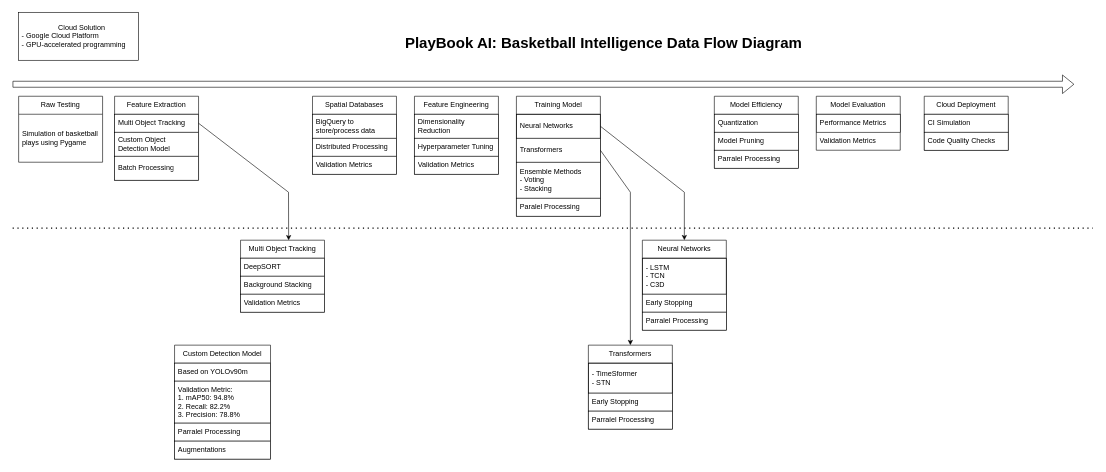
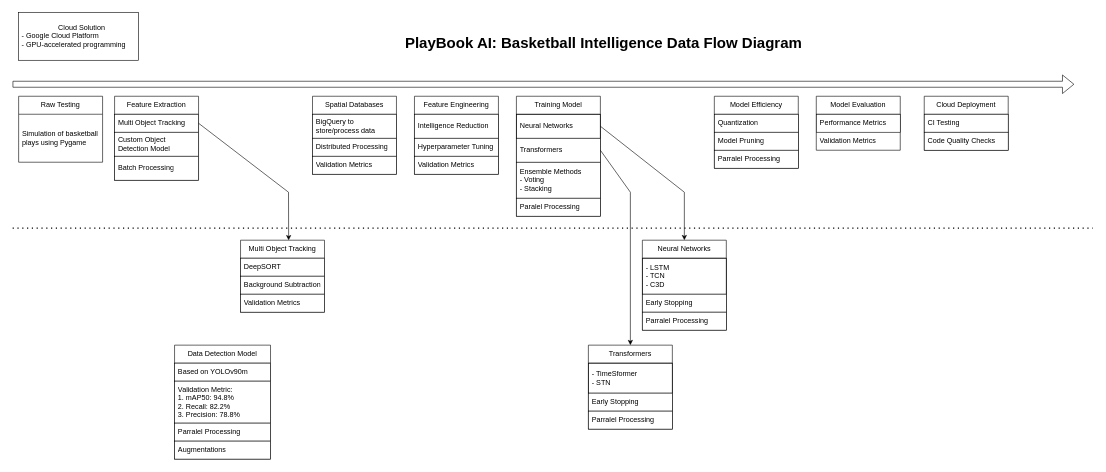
  <mxCell id="0" />
  <mxCell id="1" parent="0" />
  <mxCell id="2" value="Raw Testing" style="swimlane;fontStyle=0;childLayout=stackLayout;horizontal=1;startSize=30;horizontalStack=0;resizeParent=1;resizeParentMax=0;resizeLast=0;collapsible=1;marginBottom=0;whiteSpace=wrap;html=1;" parent="1" vertex="1"><mxGeometry x="30" y="160" width="140" height="110" as="geometry" /></mxCell>
  <mxCell id="3" value="Simulation of basketball plays using Pygame" style="text;strokeColor=none;fillColor=none;align=left;verticalAlign=middle;spacingLeft=4;spacingRight=4;overflow=hidden;points=[[0,0.5],[1,0.5]];portConstraint=eastwest;rotatable=0;whiteSpace=wrap;html=1;" parent="2" vertex="1"><mxGeometry y="30" width="140" height="80" as="geometry" /></mxCell>
  <mxCell id="4" value="Feature Extraction" style="swimlane;fontStyle=0;childLayout=stackLayout;horizontal=1;startSize=30;horizontalStack=0;resizeParent=1;resizeParentMax=0;resizeLast=0;collapsible=1;marginBottom=0;whiteSpace=wrap;html=1;" parent="1" vertex="1"><mxGeometry x="190" y="160" width="140" height="140" as="geometry" /></mxCell>
  <mxCell id="5" value="Multi Object Tracking" style="text;strokeColor=default;fillColor=default;align=left;verticalAlign=middle;spacingLeft=4;spacingRight=4;overflow=hidden;points=[[0,0.5],[1,0.5]];portConstraint=eastwest;rotatable=0;whiteSpace=wrap;html=1;" parent="4" vertex="1"><mxGeometry y="30" width="140" height="30" as="geometry" /></mxCell>
  <mxCell id="6" value="Custom Object Detection Model" style="text;strokeColor=default;fillColor=default;align=left;verticalAlign=middle;spacingLeft=4;spacingRight=4;overflow=hidden;points=[[0,0.5],[1,0.5]];portConstraint=eastwest;rotatable=0;whiteSpace=wrap;html=1;" parent="4" vertex="1"><mxGeometry y="60" width="140" height="40" as="geometry" /></mxCell>
  <mxCell id="7" value="Batch Processing" style="text;strokeColor=default;fillColor=default;align=left;verticalAlign=middle;spacingLeft=4;spacingRight=4;overflow=hidden;points=[[0,0.5],[1,0.5]];portConstraint=eastwest;rotatable=0;whiteSpace=wrap;html=1;" parent="4" vertex="1"><mxGeometry y="100" width="140" height="40" as="geometry" /></mxCell>
- <mxCell id="8" value="Custom Detection Model" style="swimlane;fontStyle=0;childLayout=stackLayout;horizontal=1;startSize=30;horizontalStack=0;resizeParent=1;resizeParentMax=0;resizeLast=0;collapsible=1;marginBottom=0;whiteSpace=wrap;html=1;" parent="1" vertex="1"><mxGeometry x="290" y="575" width="160" height="190" as="geometry" /></mxCell>
+ <mxCell id="8" value="Data Detection Model" style="swimlane;fontStyle=0;childLayout=stackLayout;horizontal=1;startSize=30;horizontalStack=0;resizeParent=1;resizeParentMax=0;resizeLast=0;collapsible=1;marginBottom=0;whiteSpace=wrap;html=1;" parent="1" vertex="1"><mxGeometry x="290" y="575" width="160" height="190" as="geometry" /></mxCell>
  <mxCell id="9" value="Based on YOLOv90m" style="text;strokeColor=default;fillColor=default;align=left;verticalAlign=middle;spacingLeft=4;spacingRight=4;overflow=hidden;points=[[0,0.5],[1,0.5]];portConstraint=eastwest;rotatable=0;whiteSpace=wrap;html=1;" parent="8" vertex="1"><mxGeometry y="30" width="160" height="30" as="geometry" /></mxCell>
  <mxCell id="10" value="Validation Metric: &amp;nbsp; &amp;nbsp; &amp;nbsp; &amp;nbsp; &amp;nbsp; &amp;nbsp; &amp;nbsp; 1. mAP50: 94.8%&lt;div&gt;2. Recall: 82.2%&lt;/div&gt;&lt;div&gt;3. Precision: 78.8%&lt;/div&gt;" style="text;strokeColor=default;fillColor=default;align=left;verticalAlign=middle;spacingLeft=4;spacingRight=4;overflow=hidden;points=[[0,0.5],[1,0.5]];portConstraint=eastwest;rotatable=0;whiteSpace=wrap;html=1;" parent="8" vertex="1"><mxGeometry y="60" width="160" height="70" as="geometry" /></mxCell>
  <mxCell id="11" value="Parralel Processing" style="text;strokeColor=default;fillColor=default;align=left;verticalAlign=middle;spacingLeft=4;spacingRight=4;overflow=hidden;points=[[0,0.5],[1,0.5]];portConstraint=eastwest;rotatable=0;whiteSpace=wrap;html=1;" parent="8" vertex="1"><mxGeometry y="130" width="160" height="30" as="geometry" /></mxCell>
  <mxCell id="12" value="Augmentations" style="text;strokeColor=default;fillColor=default;align=left;verticalAlign=middle;spacingLeft=4;spacingRight=4;overflow=hidden;points=[[0,0.5],[1,0.5]];portConstraint=eastwest;rotatable=0;whiteSpace=wrap;html=1;" parent="8" vertex="1"><mxGeometry y="160" width="160" height="30" as="geometry" /></mxCell>
  <mxCell id="13" value="Multi Object Tracking" style="swimlane;fontStyle=0;childLayout=stackLayout;horizontal=1;startSize=30;horizontalStack=0;resizeParent=1;resizeParentMax=0;resizeLast=0;collapsible=1;marginBottom=0;whiteSpace=wrap;html=1;" parent="1" vertex="1"><mxGeometry x="400" y="400" width="140" height="120" as="geometry" /></mxCell>
  <mxCell id="14" value="DeepSORT" style="text;strokeColor=default;fillColor=default;align=left;verticalAlign=middle;spacingLeft=4;spacingRight=4;overflow=hidden;points=[[0,0.5],[1,0.5]];portConstraint=eastwest;rotatable=0;whiteSpace=wrap;html=1;" parent="13" vertex="1"><mxGeometry y="30" width="140" height="30" as="geometry" /></mxCell>
- <mxCell id="15" value="Background Stacking" style="text;strokeColor=default;fillColor=default;align=left;verticalAlign=middle;spacingLeft=4;spacingRight=4;overflow=hidden;points=[[0,0.5],[1,0.5]];portConstraint=eastwest;rotatable=0;whiteSpace=wrap;html=1;" parent="13" vertex="1"><mxGeometry y="60" width="140" height="30" as="geometry" /></mxCell>
+ <mxCell id="15" value="Background Subtraction" style="text;strokeColor=default;fillColor=default;align=left;verticalAlign=middle;spacingLeft=4;spacingRight=4;overflow=hidden;points=[[0,0.5],[1,0.5]];portConstraint=eastwest;rotatable=0;whiteSpace=wrap;html=1;" parent="13" vertex="1"><mxGeometry y="60" width="140" height="30" as="geometry" /></mxCell>
  <mxCell id="16" value="Validation Metrics" style="text;strokeColor=default;fillColor=default;align=left;verticalAlign=middle;spacingLeft=4;spacingRight=4;overflow=hidden;points=[[0,0.5],[1,0.5]];portConstraint=eastwest;rotatable=0;whiteSpace=wrap;html=1;" vertex="1" parent="13"><mxGeometry y="90" width="140" height="30" as="geometry" /></mxCell>
  <mxCell id="17" value="Spatial Databases" style="swimlane;fontStyle=0;childLayout=stackLayout;horizontal=1;startSize=30;horizontalStack=0;resizeParent=1;resizeParentMax=0;resizeLast=0;collapsible=1;marginBottom=0;whiteSpace=wrap;html=1;" parent="1" vertex="1"><mxGeometry x="520" y="160" width="140" height="130" as="geometry" /></mxCell>
  <mxCell id="18" value="BigQuery to store/process data&amp;nbsp;" style="text;strokeColor=default;fillColor=default;align=left;verticalAlign=middle;spacingLeft=4;spacingRight=4;overflow=hidden;points=[[0,0.5],[1,0.5]];portConstraint=eastwest;rotatable=0;whiteSpace=wrap;html=1;" parent="17" vertex="1"><mxGeometry y="30" width="140" height="40" as="geometry" /></mxCell>
  <mxCell id="19" value="Distributed Processing" style="text;strokeColor=default;fillColor=default;align=left;verticalAlign=middle;spacingLeft=4;spacingRight=4;overflow=hidden;points=[[0,0.5],[1,0.5]];portConstraint=eastwest;rotatable=0;whiteSpace=wrap;html=1;" parent="17" vertex="1"><mxGeometry y="70" width="140" height="30" as="geometry" /></mxCell>
  <mxCell id="20" value="Validation Metrics" style="text;strokeColor=default;fillColor=default;align=left;verticalAlign=middle;spacingLeft=4;spacingRight=4;overflow=hidden;points=[[0,0.5],[1,0.5]];portConstraint=eastwest;rotatable=0;whiteSpace=wrap;html=1;" vertex="1" parent="17"><mxGeometry y="100" width="140" height="30" as="geometry" /></mxCell>
  <mxCell id="21" value="&lt;div&gt;Training Model&lt;/div&gt;" style="swimlane;fontStyle=0;childLayout=stackLayout;horizontal=1;startSize=30;horizontalStack=0;resizeParent=1;resizeParentMax=0;resizeLast=0;collapsible=1;marginBottom=0;whiteSpace=wrap;html=1;" parent="1" vertex="1"><mxGeometry x="860" y="160" width="140" height="200" as="geometry" /></mxCell>
  <mxCell id="22" value="Neural Networks" style="text;strokeColor=default;fillColor=none;align=left;verticalAlign=middle;spacingLeft=4;spacingRight=4;overflow=hidden;points=[[0,0.5],[1,0.5]];portConstraint=eastwest;rotatable=0;whiteSpace=wrap;html=1;" parent="21" vertex="1"><mxGeometry y="30" width="140" height="40" as="geometry" /></mxCell>
  <mxCell id="23" value="Transformers" style="text;strokeColor=default;fillColor=default;align=left;verticalAlign=middle;spacingLeft=4;spacingRight=4;overflow=hidden;points=[[0,0.5],[1,0.5]];portConstraint=eastwest;rotatable=0;whiteSpace=wrap;html=1;" parent="21" vertex="1"><mxGeometry y="70" width="140" height="40" as="geometry" /></mxCell>
  <mxCell id="24" value="Ensemble Methods&lt;div&gt;- Voting&lt;/div&gt;&lt;div&gt;- Stacking&lt;/div&gt;" style="text;strokeColor=default;fillColor=default;align=left;verticalAlign=middle;spacingLeft=4;spacingRight=4;overflow=hidden;points=[[0,0.5],[1,0.5]];portConstraint=eastwest;rotatable=0;whiteSpace=wrap;html=1;" parent="21" vertex="1"><mxGeometry y="110" width="140" height="60" as="geometry" /></mxCell>
  <mxCell id="25" value="Paralel Processing" style="text;strokeColor=default;fillColor=default;align=left;verticalAlign=middle;spacingLeft=4;spacingRight=4;overflow=hidden;points=[[0,0.5],[1,0.5]];portConstraint=eastwest;rotatable=0;whiteSpace=wrap;html=1;strokeWidth=1;rounded=0;" vertex="1" parent="21"><mxGeometry y="170" width="140" height="30" as="geometry" /></mxCell>
  <mxCell id="26" value="&lt;div&gt;Model Evaluation&lt;/div&gt;" style="swimlane;fontStyle=0;childLayout=stackLayout;horizontal=1;startSize=30;horizontalStack=0;resizeParent=1;resizeParentMax=0;resizeLast=0;collapsible=1;marginBottom=0;whiteSpace=wrap;html=1;" parent="1" vertex="1"><mxGeometry x="1360" y="160" width="140" height="90" as="geometry" /></mxCell>
  <mxCell id="27" value="Performance Metrics" style="text;strokeColor=default;fillColor=default;align=left;verticalAlign=middle;spacingLeft=4;spacingRight=4;overflow=hidden;points=[[0,0.5],[1,0.5]];portConstraint=eastwest;rotatable=0;whiteSpace=wrap;html=1;" parent="26" vertex="1"><mxGeometry y="30" width="140" height="30" as="geometry" /></mxCell>
  <mxCell id="28" value="Validation Metrics" style="text;strokeColor=none;fillColor=none;align=left;verticalAlign=middle;spacingLeft=4;spacingRight=4;overflow=hidden;points=[[0,0.5],[1,0.5]];portConstraint=eastwest;rotatable=0;whiteSpace=wrap;html=1;" parent="26" vertex="1"><mxGeometry y="60" width="140" height="30" as="geometry" /></mxCell>
  <mxCell id="29" value="&lt;div&gt;Cloud Deployment&lt;/div&gt;" style="swimlane;fontStyle=0;childLayout=stackLayout;horizontal=1;startSize=30;horizontalStack=0;resizeParent=1;resizeParentMax=0;resizeLast=0;collapsible=1;marginBottom=0;whiteSpace=wrap;html=1;" parent="1" vertex="1"><mxGeometry x="1540" y="160" width="140" height="90" as="geometry" /></mxCell>
- <mxCell id="30" value="CI Simulation" style="text;strokeColor=default;fillColor=default;align=left;verticalAlign=middle;spacingLeft=4;spacingRight=4;overflow=hidden;points=[[0,0.5],[1,0.5]];portConstraint=eastwest;rotatable=0;whiteSpace=wrap;html=1;" parent="29" vertex="1"><mxGeometry y="30" width="140" height="30" as="geometry" /></mxCell>
+ <mxCell id="30" value="CI Testing" style="text;strokeColor=default;fillColor=default;align=left;verticalAlign=middle;spacingLeft=4;spacingRight=4;overflow=hidden;points=[[0,0.5],[1,0.5]];portConstraint=eastwest;rotatable=0;whiteSpace=wrap;html=1;" parent="29" vertex="1"><mxGeometry y="30" width="140" height="30" as="geometry" /></mxCell>
  <mxCell id="31" value="Code Quality Checks" style="text;strokeColor=default;fillColor=default;align=left;verticalAlign=middle;spacingLeft=4;spacingRight=4;overflow=hidden;points=[[0,0.5],[1,0.5]];portConstraint=eastwest;rotatable=0;whiteSpace=wrap;html=1;" vertex="1" parent="29"><mxGeometry y="60" width="140" height="30" as="geometry" /></mxCell>
  <mxCell id="32" value="&lt;div&gt;Model Efficiency&lt;/div&gt;" style="swimlane;fontStyle=0;childLayout=stackLayout;horizontal=1;startSize=30;horizontalStack=0;resizeParent=1;resizeParentMax=0;resizeLast=0;collapsible=1;marginBottom=0;whiteSpace=wrap;html=1;" parent="1" vertex="1"><mxGeometry x="1190" y="160" width="140" height="120" as="geometry" /></mxCell>
  <mxCell id="33" value="Quantization" style="text;strokeColor=default;fillColor=default;align=left;verticalAlign=middle;spacingLeft=4;spacingRight=4;overflow=hidden;points=[[0,0.5],[1,0.5]];portConstraint=eastwest;rotatable=0;whiteSpace=wrap;html=1;" parent="32" vertex="1"><mxGeometry y="30" width="140" height="30" as="geometry" /></mxCell>
  <mxCell id="34" value="Model Pruning" style="text;strokeColor=default;fillColor=default;align=left;verticalAlign=middle;spacingLeft=4;spacingRight=4;overflow=hidden;points=[[0,0.5],[1,0.5]];portConstraint=eastwest;rotatable=0;whiteSpace=wrap;html=1;" parent="32" vertex="1"><mxGeometry y="60" width="140" height="30" as="geometry" /></mxCell>
  <mxCell id="35" value="Parralel Processing" style="text;strokeColor=default;fillColor=default;align=left;verticalAlign=middle;spacingLeft=4;spacingRight=4;overflow=hidden;points=[[0,0.5],[1,0.5]];portConstraint=eastwest;rotatable=0;whiteSpace=wrap;html=1;" parent="32" vertex="1"><mxGeometry y="90" width="140" height="30" as="geometry" /></mxCell>
  <mxCell id="36" value="&lt;div style=&quot;text-align: center;&quot;&gt;&amp;nbsp; &amp;nbsp; &amp;nbsp; &amp;nbsp; &amp;nbsp;Cloud Solution&lt;/div&gt;&lt;div&gt;&amp;nbsp;- Google Cloud Platform&lt;/div&gt;&lt;div&gt;&amp;nbsp;- GPU-accelerated programming&lt;/div&gt;" style="rounded=0;whiteSpace=wrap;html=1;align=left;" parent="1" vertex="1"><mxGeometry x="30" y="20" width="200" height="80" as="geometry" /></mxCell>
  <mxCell id="37" value="" style="endArrow=classic;html=1;rounded=0;exitX=1;exitY=0.5;exitDx=0;exitDy=0;entryX=0.573;entryY=0.001;entryDx=0;entryDy=0;entryPerimeter=0;" edge="1" parent="1" source="5" target="13"><mxGeometry width="50" height="50" relative="1" as="geometry"><mxPoint x="390" y="250" as="sourcePoint" /><mxPoint x="440" y="370" as="targetPoint" /><Array as="points"><mxPoint x="480" y="320" /></Array></mxGeometry></mxCell>
  <mxCell id="38" value="" style="shape=flexArrow;endArrow=classic;html=1;rounded=0;" edge="1" parent="1"><mxGeometry width="50" height="50" relative="1" as="geometry"><mxPoint y="140" as="sourcePoint" x="20" /><mxPoint x="1790" y="140" as="targetPoint" /></mxGeometry></mxCell>
  <mxCell id="39" value="Feature Engineering" style="swimlane;fontStyle=0;childLayout=stackLayout;horizontal=1;startSize=30;horizontalStack=0;resizeParent=1;resizeParentMax=0;resizeLast=0;collapsible=1;marginBottom=0;whiteSpace=wrap;html=1;" vertex="1" parent="1"><mxGeometry x="690" y="160" width="140" height="130" as="geometry" /></mxCell>
- <mxCell id="40" value="Dimensionality Reduction" style="text;strokeColor=default;fillColor=default;align=left;verticalAlign=middle;spacingLeft=4;spacingRight=4;overflow=hidden;points=[[0,0.5],[1,0.5]];portConstraint=eastwest;rotatable=0;whiteSpace=wrap;html=1;" vertex="1" parent="39"><mxGeometry y="30" width="140" height="40" as="geometry" /></mxCell>
+ <mxCell id="40" value="Intelligence Reduction" style="text;strokeColor=default;fillColor=default;align=left;verticalAlign=middle;spacingLeft=4;spacingRight=4;overflow=hidden;points=[[0,0.5],[1,0.5]];portConstraint=eastwest;rotatable=0;whiteSpace=wrap;html=1;" vertex="1" parent="39"><mxGeometry y="30" width="140" height="40" as="geometry" /></mxCell>
  <mxCell id="41" value="Hyperparameter Tuning" style="text;strokeColor=default;fillColor=default;align=left;verticalAlign=middle;spacingLeft=4;spacingRight=4;overflow=hidden;points=[[0,0.5],[1,0.5]];portConstraint=eastwest;rotatable=0;whiteSpace=wrap;html=1;" vertex="1" parent="39"><mxGeometry y="70" width="140" height="30" as="geometry" /></mxCell>
  <mxCell id="42" value="Validation Metrics" style="text;strokeColor=default;fillColor=default;align=left;verticalAlign=middle;spacingLeft=4;spacingRight=4;overflow=hidden;points=[[0,0.5],[1,0.5]];portConstraint=eastwest;rotatable=0;whiteSpace=wrap;html=1;" vertex="1" parent="39"><mxGeometry y="100" width="140" height="30" as="geometry" /></mxCell>
  <mxCell id="43" value="&lt;div&gt;Neural Networks&lt;/div&gt;" style="swimlane;fontStyle=0;childLayout=stackLayout;horizontal=1;startSize=30;horizontalStack=0;resizeParent=1;resizeParentMax=0;resizeLast=0;collapsible=1;marginBottom=0;whiteSpace=wrap;html=1;" vertex="1" parent="1"><mxGeometry x="1070" y="400" width="140" height="150" as="geometry" /></mxCell>
  <mxCell id="44" value="- LSTM&lt;br&gt;&lt;div&gt;- TCN&lt;/div&gt;&lt;div&gt;- C3D&lt;/div&gt;" style="text;strokeColor=default;fillColor=none;align=left;verticalAlign=middle;spacingLeft=4;spacingRight=4;overflow=hidden;points=[[0,0.5],[1,0.5]];portConstraint=eastwest;rotatable=0;whiteSpace=wrap;html=1;" vertex="1" parent="43"><mxGeometry y="30" width="140" height="60" as="geometry" /></mxCell>
  <mxCell id="45" value="Early Stopping" style="text;strokeColor=default;fillColor=default;align=left;verticalAlign=middle;spacingLeft=4;spacingRight=4;overflow=hidden;points=[[0,0.5],[1,0.5]];portConstraint=eastwest;rotatable=0;whiteSpace=wrap;html=1;" vertex="1" parent="43"><mxGeometry y="90" width="140" height="30" as="geometry" /></mxCell>
  <mxCell id="46" value="Parralel Processing" style="text;strokeColor=default;fillColor=default;align=left;verticalAlign=middle;spacingLeft=4;spacingRight=4;overflow=hidden;points=[[0,0.5],[1,0.5]];portConstraint=eastwest;rotatable=0;whiteSpace=wrap;html=1;strokeWidth=1;rounded=0;" vertex="1" parent="43"><mxGeometry y="120" width="140" height="30" as="geometry" /></mxCell>
  <mxCell id="47" value="&lt;div&gt;Transformers&lt;/div&gt;" style="swimlane;fontStyle=0;childLayout=stackLayout;horizontal=1;startSize=30;horizontalStack=0;resizeParent=1;resizeParentMax=0;resizeLast=0;collapsible=1;marginBottom=0;whiteSpace=wrap;html=1;" vertex="1" parent="1"><mxGeometry x="980" y="575" width="140" height="140" as="geometry" /></mxCell>
  <mxCell id="48" value="- TimeSformer&lt;div&gt;- STN&lt;/div&gt;" style="text;strokeColor=default;fillColor=none;align=left;verticalAlign=middle;spacingLeft=4;spacingRight=4;overflow=hidden;points=[[0,0.5],[1,0.5]];portConstraint=eastwest;rotatable=0;whiteSpace=wrap;html=1;" vertex="1" parent="47"><mxGeometry y="30" width="140" height="50" as="geometry" /></mxCell>
  <mxCell id="49" value="Early Stopping" style="text;strokeColor=default;fillColor=default;align=left;verticalAlign=middle;spacingLeft=4;spacingRight=4;overflow=hidden;points=[[0,0.5],[1,0.5]];portConstraint=eastwest;rotatable=0;whiteSpace=wrap;html=1;" vertex="1" parent="47"><mxGeometry y="80" width="140" height="30" as="geometry" /></mxCell>
  <mxCell id="50" value="Parralel Processing" style="text;strokeColor=default;fillColor=default;align=left;verticalAlign=middle;spacingLeft=4;spacingRight=4;overflow=hidden;points=[[0,0.5],[1,0.5]];portConstraint=eastwest;rotatable=0;whiteSpace=wrap;html=1;strokeWidth=1;rounded=0;" vertex="1" parent="47"><mxGeometry y="110" width="140" height="30" as="geometry" /></mxCell>
  <mxCell id="51" value="" style="endArrow=classic;html=1;rounded=0;exitX=1;exitY=0.5;exitDx=0;exitDy=0;" edge="1" parent="1" source="22"><mxGeometry width="50" height="50" relative="1" as="geometry"><mxPoint x="720" y="490" as="sourcePoint" /><mxPoint x="1140" y="400" as="targetPoint" /><Array as="points"><mxPoint x="1140" y="320" /></Array></mxGeometry></mxCell>
  <mxCell id="52" value="" style="endArrow=classic;html=1;rounded=0;exitX=1;exitY=0.5;exitDx=0;exitDy=0;entryX=0.5;entryY=0;entryDx=0;entryDy=0;" edge="1" parent="1" source="23" target="47"><mxGeometry width="50" height="50" relative="1" as="geometry"><mxPoint x="1010" y="220" as="sourcePoint" /><mxPoint x="1050" y="570" as="targetPoint" /><Array as="points"><mxPoint x="1050" y="320" /></Array></mxGeometry></mxCell>
  <mxCell id="53" value="&lt;b&gt;&lt;font style=&quot;font-size: 25px;&quot;&gt;PlayBook AI: Basketball Intelligence Data Flow Diagram&lt;/font&gt;&lt;/b&gt;" style="text;html=1;align=center;verticalAlign=middle;resizable=0;points=[];autosize=1;strokeColor=none;fillColor=none;" vertex="1" parent="1"><mxGeometry x="660" y="50" width="690" height="40" as="geometry" /></mxCell>
  <mxCell id="54" value="" style="endArrow=none;dashed=1;html=1;dashPattern=1 3;strokeWidth=2;rounded=0;" edge="1" parent="1"><mxGeometry width="50" height="50" relative="1" as="geometry"><mxPoint y="380" as="sourcePoint" x="20" /><mxPoint x="1821" y="380" as="targetPoint" /></mxGeometry></mxCell>
